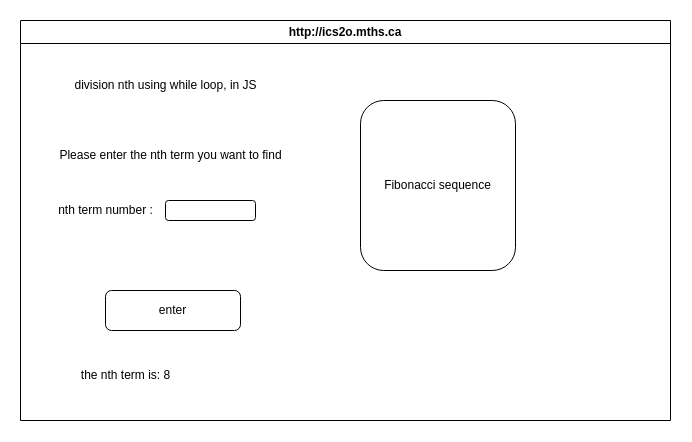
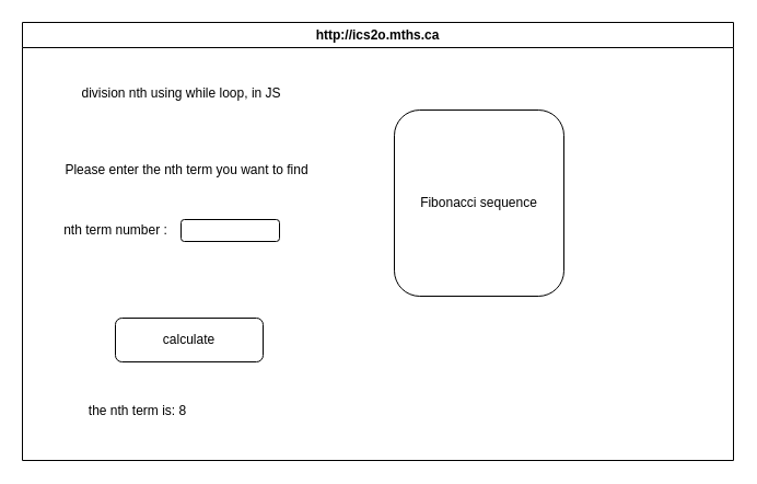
  <mxCell id="0" />
  <mxCell id="1" parent="0" />
  <mxCell id="2" value="http://ics2o.mths.ca" style="swimlane;whiteSpace=wrap;html=1;" vertex="1" parent="1"><mxGeometry x="20" y="20" width="650" height="400" as="geometry" /></mxCell>
  <mxCell id="3" value="division nth using while loop, in JS" style="text;html=1;align=center;verticalAlign=middle;resizable=0;points=[];autosize=1;strokeColor=none;fillColor=none;" vertex="1" parent="2"><mxGeometry x="25" y="50" width="240" height="30" as="geometry" /></mxCell>
  <mxCell id="4" value="nth term number :" style="text;html=1;align=center;verticalAlign=middle;resizable=0;points=[];autosize=1;strokeColor=none;fillColor=none;" vertex="1" parent="2"><mxGeometry x="25" y="175" width="120" height="30" as="geometry" /></mxCell>
  <mxCell id="5" value="" style="rounded=1;whiteSpace=wrap;html=1;" vertex="1" parent="2"><mxGeometry x="145" y="180" width="90" height="20" as="geometry" /></mxCell>
- <mxCell id="6" value="enter" style="rounded=1;whiteSpace=wrap;html=1;" vertex="1" parent="2"><mxGeometry x="85" y="270" width="135" height="40" as="geometry" /></mxCell>
+ <mxCell id="6" value="calculate" style="rounded=1;whiteSpace=wrap;html=1;" vertex="1" parent="2"><mxGeometry x="85" y="270" width="135" height="40" as="geometry" /></mxCell>
  <mxCell id="7" value="the nth term is: 8" style="text;html=1;align=center;verticalAlign=middle;resizable=0;points=[];autosize=1;strokeColor=none;fillColor=none;" vertex="1" parent="2"><mxGeometry x="50" y="340" width="110" height="30" as="geometry" /></mxCell>
  <mxCell id="8" value="Fibonacci sequence" style="rounded=1;whiteSpace=wrap;html=1;" vertex="1" parent="2"><mxGeometry x="340" y="80" width="155" height="170" as="geometry" /></mxCell>
  <mxCell id="9" value="Please enter the nth term you want to find" style="text;html=1;align=center;verticalAlign=middle;resizable=0;points=[];autosize=1;strokeColor=none;fillColor=none;" vertex="1" parent="2"><mxGeometry x="25" y="120" width="250" height="30" as="geometry" /></mxCell>
